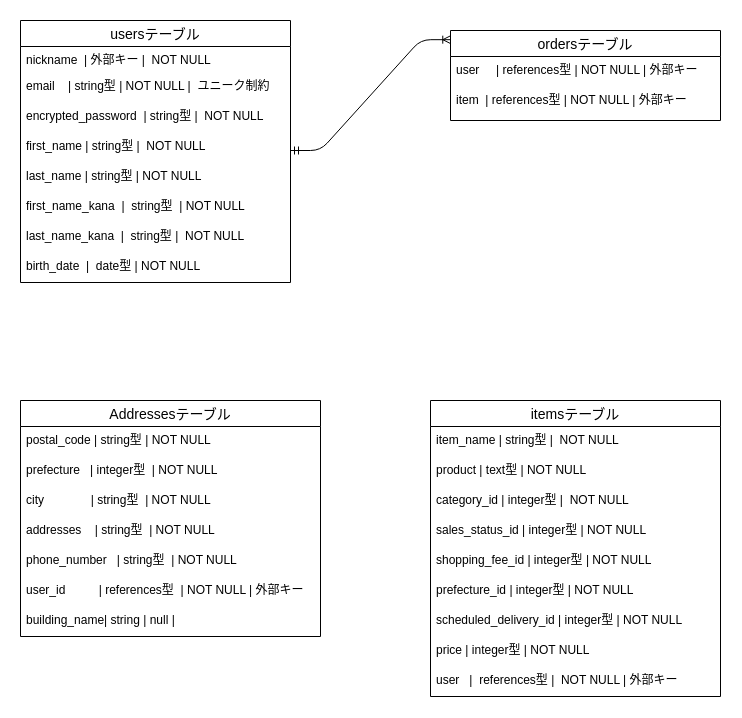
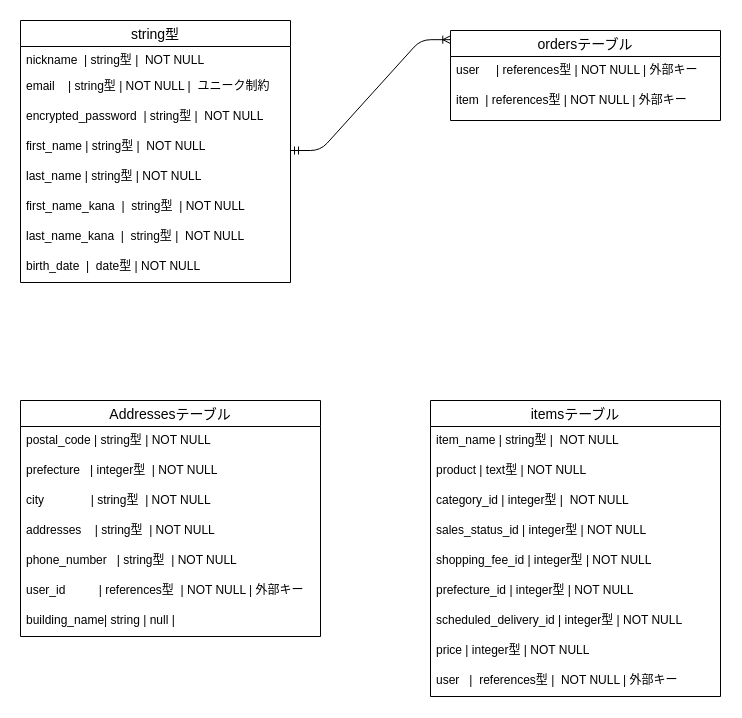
  <mxCell id="0" />
  <mxCell id="1" parent="0" />
- <mxCell id="2" value="usersテーブル" style="swimlane;fontStyle=0;childLayout=stackLayout;horizontal=1;startSize=26;horizontalStack=0;resizeParent=1;resizeParentMax=0;resizeLast=0;collapsible=1;marginBottom=0;align=center;fontSize=14;" vertex="1" parent="1"><mxGeometry x="20" y="20" width="270" height="262" as="geometry" /></mxCell>
- <mxCell id="3" value="nickname  | 外部キー |  NOT NULL" style="text;strokeColor=none;fillColor=none;spacingLeft=4;spacingRight=4;overflow=hidden;rotatable=0;points=[[0,0.5],[1,0.5]];portConstraint=eastwest;fontSize=12;" vertex="1" parent="2"><mxGeometry y="26" width="270" height="26" as="geometry" /></mxCell>
+ <mxCell id="2" value="string型" style="swimlane;fontStyle=0;childLayout=stackLayout;horizontal=1;startSize=26;horizontalStack=0;resizeParent=1;resizeParentMax=0;resizeLast=0;collapsible=1;marginBottom=0;align=center;fontSize=14;" vertex="1" parent="1"><mxGeometry x="20" y="20" width="270" height="262" as="geometry" /></mxCell>
+ <mxCell id="3" value="nickname  | string型 |  NOT NULL" style="text;strokeColor=none;fillColor=none;spacingLeft=4;spacingRight=4;overflow=hidden;rotatable=0;points=[[0,0.5],[1,0.5]];portConstraint=eastwest;fontSize=12;" vertex="1" parent="2"><mxGeometry y="26" width="270" height="26" as="geometry" /></mxCell>
  <mxCell id="4" value="email    | string型 | NOT NULL |  ユニーク制約" style="text;strokeColor=none;fillColor=none;spacingLeft=4;spacingRight=4;overflow=hidden;rotatable=0;points=[[0,0.5],[1,0.5]];portConstraint=eastwest;fontSize=12;" vertex="1" parent="2"><mxGeometry y="52" width="270" height="30" as="geometry" /></mxCell>
  <mxCell id="5" value="encrypted_password  | string型 |  NOT NULL" style="text;strokeColor=none;fillColor=none;spacingLeft=4;spacingRight=4;overflow=hidden;rotatable=0;points=[[0,0.5],[1,0.5]];portConstraint=eastwest;fontSize=12;" vertex="1" parent="2"><mxGeometry y="82" width="270" height="30" as="geometry" /></mxCell>
  <mxCell id="6" value="first_name | string型 |  NOT NULL" style="text;strokeColor=none;fillColor=none;spacingLeft=4;spacingRight=4;overflow=hidden;rotatable=0;points=[[0,0.5],[1,0.5]];portConstraint=eastwest;fontSize=12;" vertex="1" parent="2"><mxGeometry y="112" width="270" height="30" as="geometry" /></mxCell>
  <mxCell id="7" value="last_name | string型 | NOT NULL" style="text;strokeColor=none;fillColor=none;spacingLeft=4;spacingRight=4;overflow=hidden;rotatable=0;points=[[0,0.5],[1,0.5]];portConstraint=eastwest;fontSize=12;" vertex="1" parent="2"><mxGeometry y="142" width="270" height="30" as="geometry" /></mxCell>
  <mxCell id="8" value="first_name_kana  |  string型  | NOT NULL" style="text;strokeColor=none;fillColor=none;spacingLeft=4;spacingRight=4;overflow=hidden;rotatable=0;points=[[0,0.5],[1,0.5]];portConstraint=eastwest;fontSize=12;" vertex="1" parent="2"><mxGeometry y="172" width="270" height="30" as="geometry" /></mxCell>
  <mxCell id="9" value="last_name_kana  |  string型 |  NOT NULL" style="text;strokeColor=none;fillColor=none;spacingLeft=4;spacingRight=4;overflow=hidden;rotatable=0;points=[[0,0.5],[1,0.5]];portConstraint=eastwest;fontSize=12;" vertex="1" parent="2"><mxGeometry y="202" width="270" height="30" as="geometry" /></mxCell>
  <mxCell id="10" value="birth_date  |  date型 | NOT NULL" style="text;strokeColor=none;fillColor=none;spacingLeft=4;spacingRight=4;overflow=hidden;rotatable=0;points=[[0,0.5],[1,0.5]];portConstraint=eastwest;fontSize=12;" vertex="1" parent="2"><mxGeometry y="232" width="270" height="30" as="geometry" /></mxCell>
  <mxCell id="11" value="ordersテーブル" style="swimlane;fontStyle=0;childLayout=stackLayout;horizontal=1;startSize=26;horizontalStack=0;resizeParent=1;resizeParentMax=0;resizeLast=0;collapsible=1;marginBottom=0;align=center;fontSize=14;" vertex="1" parent="1"><mxGeometry x="450" y="30" width="270" height="90" as="geometry" /></mxCell>
  <mxCell id="12" value="user     | references型 | NOT NULL | 外部キー" style="text;strokeColor=none;fillColor=none;spacingLeft=4;spacingRight=4;overflow=hidden;rotatable=0;points=[[0,0.5],[1,0.5]];portConstraint=eastwest;fontSize=12;" vertex="1" parent="11"><mxGeometry y="26" width="270" height="30" as="geometry" /></mxCell>
  <mxCell id="13" value="item  | references型 | NOT NULL | 外部キー" style="text;strokeColor=none;fillColor=none;spacingLeft=4;spacingRight=4;overflow=hidden;rotatable=0;points=[[0,0.5],[1,0.5]];portConstraint=eastwest;fontSize=12;" vertex="1" parent="11"><mxGeometry y="56" width="270" height="34" as="geometry" /></mxCell>
  <mxCell id="14" value="itemsテーブル" style="swimlane;fontStyle=0;childLayout=stackLayout;horizontal=1;startSize=26;horizontalStack=0;resizeParent=1;resizeParentMax=0;resizeLast=0;collapsible=1;marginBottom=0;align=center;fontSize=14;" vertex="1" parent="1"><mxGeometry x="430" y="400" width="290" height="296" as="geometry" /></mxCell>
  <mxCell id="15" value="item_name | string型 |  NOT NULL " style="text;strokeColor=none;fillColor=none;spacingLeft=4;spacingRight=4;overflow=hidden;rotatable=0;points=[[0,0.5],[1,0.5]];portConstraint=eastwest;fontSize=12;" vertex="1" parent="14"><mxGeometry y="26" width="290" height="30" as="geometry" /></mxCell>
  <mxCell id="16" value="product | text型 | NOT NULL" style="text;strokeColor=none;fillColor=none;spacingLeft=4;spacingRight=4;overflow=hidden;rotatable=0;points=[[0,0.5],[1,0.5]];portConstraint=eastwest;fontSize=12;" vertex="1" parent="14"><mxGeometry y="56" width="290" height="30" as="geometry" /></mxCell>
  <mxCell id="17" value="category_id | integer型 |  NOT NULL" style="text;strokeColor=none;fillColor=none;spacingLeft=4;spacingRight=4;overflow=hidden;rotatable=0;points=[[0,0.5],[1,0.5]];portConstraint=eastwest;fontSize=12;" vertex="1" parent="14"><mxGeometry y="86" width="290" height="30" as="geometry" /></mxCell>
  <mxCell id="18" value="sales_status_id | integer型 | NOT NULL" style="text;strokeColor=none;fillColor=none;spacingLeft=4;spacingRight=4;overflow=hidden;rotatable=0;points=[[0,0.5],[1,0.5]];portConstraint=eastwest;fontSize=12;" vertex="1" parent="14"><mxGeometry y="116" width="290" height="30" as="geometry" /></mxCell>
  <mxCell id="19" value="shopping_fee_id | integer型 | NOT NULL" style="text;strokeColor=none;fillColor=none;spacingLeft=4;spacingRight=4;overflow=hidden;rotatable=0;points=[[0,0.5],[1,0.5]];portConstraint=eastwest;fontSize=12;" vertex="1" parent="14"><mxGeometry y="146" width="290" height="30" as="geometry" /></mxCell>
  <mxCell id="20" value="prefecture_id | integer型 | NOT NULL" style="text;strokeColor=none;fillColor=none;spacingLeft=4;spacingRight=4;overflow=hidden;rotatable=0;points=[[0,0.5],[1,0.5]];portConstraint=eastwest;fontSize=12;" vertex="1" parent="14"><mxGeometry y="176" width="290" height="30" as="geometry" /></mxCell>
  <mxCell id="21" value="scheduled_delivery_id | integer型 | NOT NULL" style="text;strokeColor=none;fillColor=none;spacingLeft=4;spacingRight=4;overflow=hidden;rotatable=0;points=[[0,0.5],[1,0.5]];portConstraint=eastwest;fontSize=12;" vertex="1" parent="14"><mxGeometry y="206" width="290" height="30" as="geometry" /></mxCell>
  <mxCell id="22" value="price | integer型 | NOT NULL" style="text;strokeColor=none;fillColor=none;spacingLeft=4;spacingRight=4;overflow=hidden;rotatable=0;points=[[0,0.5],[1,0.5]];portConstraint=eastwest;fontSize=12;" vertex="1" parent="14"><mxGeometry y="236" width="290" height="30" as="geometry" /></mxCell>
  <mxCell id="23" value="user   |  references型 |  NOT NULL | 外部キー" style="text;strokeColor=none;fillColor=none;spacingLeft=4;spacingRight=4;overflow=hidden;rotatable=0;points=[[0,0.5],[1,0.5]];portConstraint=eastwest;fontSize=12;" vertex="1" parent="14"><mxGeometry y="266" width="290" height="30" as="geometry" /></mxCell>
  <mxCell id="24" value="Addressesテーブル" style="swimlane;fontStyle=0;childLayout=stackLayout;horizontal=1;startSize=26;horizontalStack=0;resizeParent=1;resizeParentMax=0;resizeLast=0;collapsible=1;marginBottom=0;align=center;fontSize=14;" vertex="1" parent="1"><mxGeometry x="20" y="400" width="300" height="236" as="geometry" /></mxCell>
  <mxCell id="25" value="postal_code | string型 | NOT NULL " style="text;strokeColor=none;fillColor=none;spacingLeft=4;spacingRight=4;overflow=hidden;rotatable=0;points=[[0,0.5],[1,0.5]];portConstraint=eastwest;fontSize=12;" vertex="1" parent="24"><mxGeometry y="26" width="300" height="30" as="geometry" /></mxCell>
  <mxCell id="26" value="prefecture   | integer型  | NOT NULL " style="text;strokeColor=none;fillColor=none;spacingLeft=4;spacingRight=4;overflow=hidden;rotatable=0;points=[[0,0.5],[1,0.5]];portConstraint=eastwest;fontSize=12;" vertex="1" parent="24"><mxGeometry y="56" width="300" height="30" as="geometry" /></mxCell>
  <mxCell id="27" value="city              | string型  | NOT NULL " style="text;strokeColor=none;fillColor=none;spacingLeft=4;spacingRight=4;overflow=hidden;rotatable=0;points=[[0,0.5],[1,0.5]];portConstraint=eastwest;fontSize=12;" vertex="1" parent="24"><mxGeometry y="86" width="300" height="30" as="geometry" /></mxCell>
  <mxCell id="28" value="addresses    | string型  | NOT NULL " style="text;strokeColor=none;fillColor=none;spacingLeft=4;spacingRight=4;overflow=hidden;rotatable=0;points=[[0,0.5],[1,0.5]];portConstraint=eastwest;fontSize=12;" vertex="1" parent="24"><mxGeometry y="116" width="300" height="30" as="geometry" /></mxCell>
  <mxCell id="29" value="phone_number   | string型  | NOT NULL " style="text;strokeColor=none;fillColor=none;spacingLeft=4;spacingRight=4;overflow=hidden;rotatable=0;points=[[0,0.5],[1,0.5]];portConstraint=eastwest;fontSize=12;" vertex="1" parent="24"><mxGeometry y="146" width="300" height="30" as="geometry" /></mxCell>
  <mxCell id="30" value="user_id          | references型  | NOT NULL | 外部キー" style="text;strokeColor=none;fillColor=none;spacingLeft=4;spacingRight=4;overflow=hidden;rotatable=0;points=[[0,0.5],[1,0.5]];portConstraint=eastwest;fontSize=12;" vertex="1" parent="24"><mxGeometry y="176" width="300" height="30" as="geometry" /></mxCell>
  <mxCell id="31" value="building_name| string   | null                           |&#10;" style="text;strokeColor=none;fillColor=none;spacingLeft=4;spacingRight=4;overflow=hidden;rotatable=0;points=[[0,0.5],[1,0.5]];portConstraint=eastwest;fontSize=12;" vertex="1" parent="24"><mxGeometry y="206" width="300" height="30" as="geometry" /></mxCell>
  <mxCell id="32" value="" style="edgeStyle=entityRelationEdgeStyle;fontSize=12;html=1;endArrow=ERoneToMany;startArrow=ERmandOne;entryX=0.001;entryY=0.102;entryDx=0;entryDy=0;entryPerimeter=0;" edge="1" parent="1" target="11"><mxGeometry width="100" height="100" relative="1" as="geometry"><mxPoint x="290" y="150" as="sourcePoint" /><mxPoint x="390" y="50" as="targetPoint" /></mxGeometry></mxCell>
